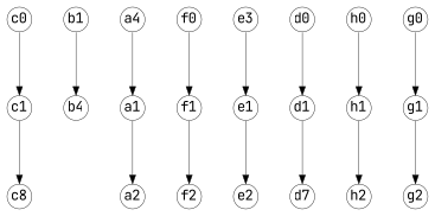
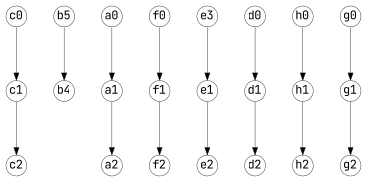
  digraph {
    fontname="JetBrains Mono"
    splines=spline
    node [fixedsize=true fontname="JetBrains Mono" fontsize=8 penwidth=0.25 shape=circle]
    edge [arrowsize=0.5 fontname="JetBrains Mono" penwidth=0.25]
    c1 [width=0.2]
-   c2 [width=0.2 label=c8]
-   b1 [width=0.2]
+   c2 [width=0.2]
+   b1 [width=0.2 label=b5]
    n4 [label=b4 width=0.2]
-   a0 [width=0.2 label=a4]
+   a0 [width=0.2]
    a1 [width=0.2]
    a2 [width=0.2]
    f2 [width=0.2]
    n9 [label=e3 width=0.2]
    e1 [width=0.2]
    e2 [width=0.2]
    d0 [width=0.2]
    d1 [width=0.2]
-   d2 [width=0.2 label=d7]
+   d2 [width=0.2]
    c0 [width=0.2]
    h0 [width=0.2]
    h1 [width=0.2]
    h2 [width=0.2]
    g0 [width=0.2]
    g1 [width=0.2]
    g2 [width=0.2]
    f0 [width=0.2]
    f1 [width=0.2]
    c1 -> c2
    b1 -> n4
    a0 -> a1
    a1 -> a2
    n9 -> e1
    e1 -> e2
    d0 -> d1
    d1 -> d2
    c0 -> c1
    h0 -> h1
    h1 -> h2
    g0 -> g1
    g1 -> g2
    f0 -> f1
    f1 -> f2
  }
